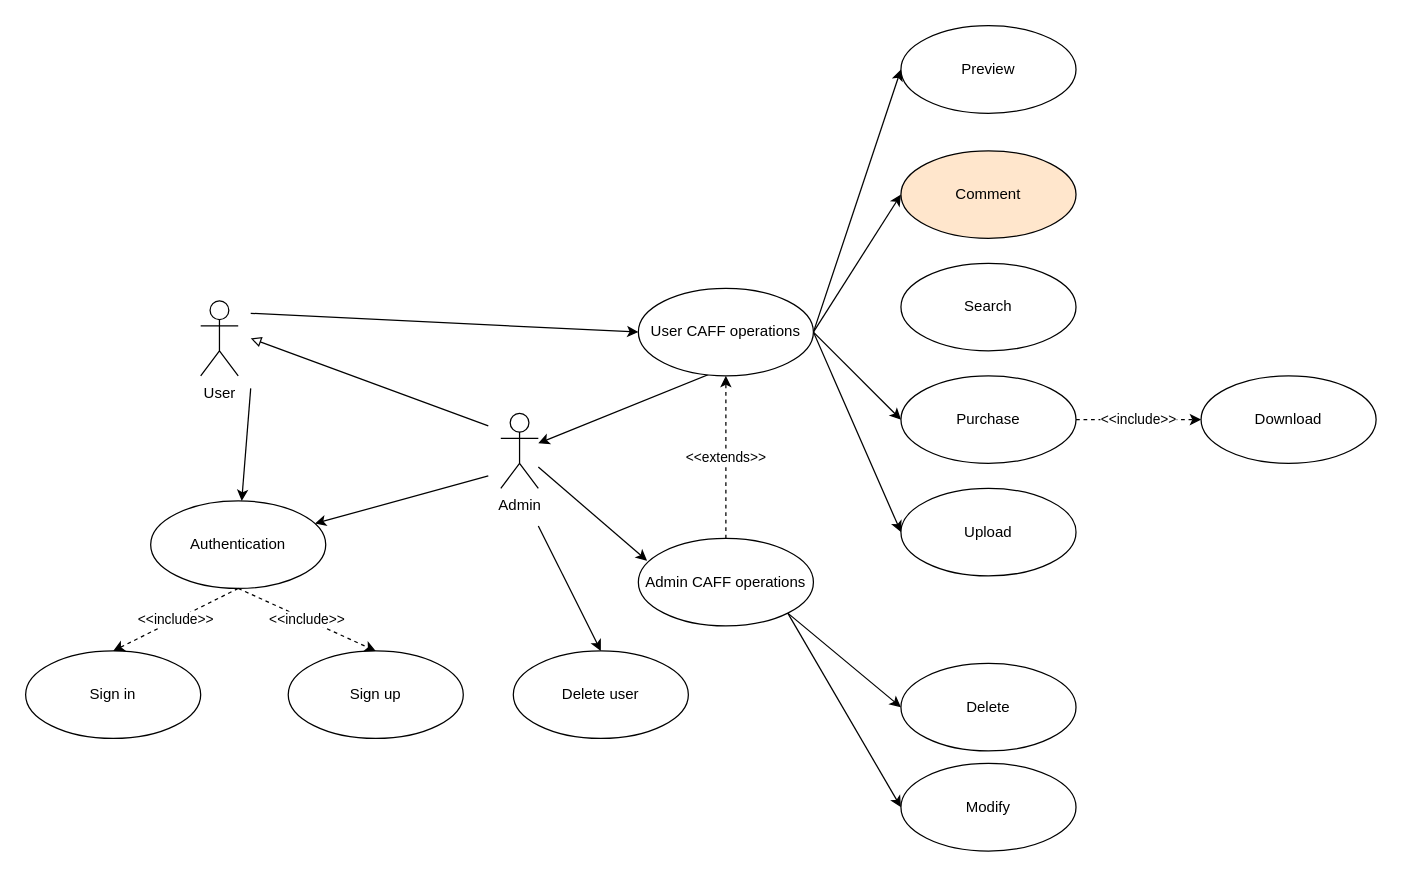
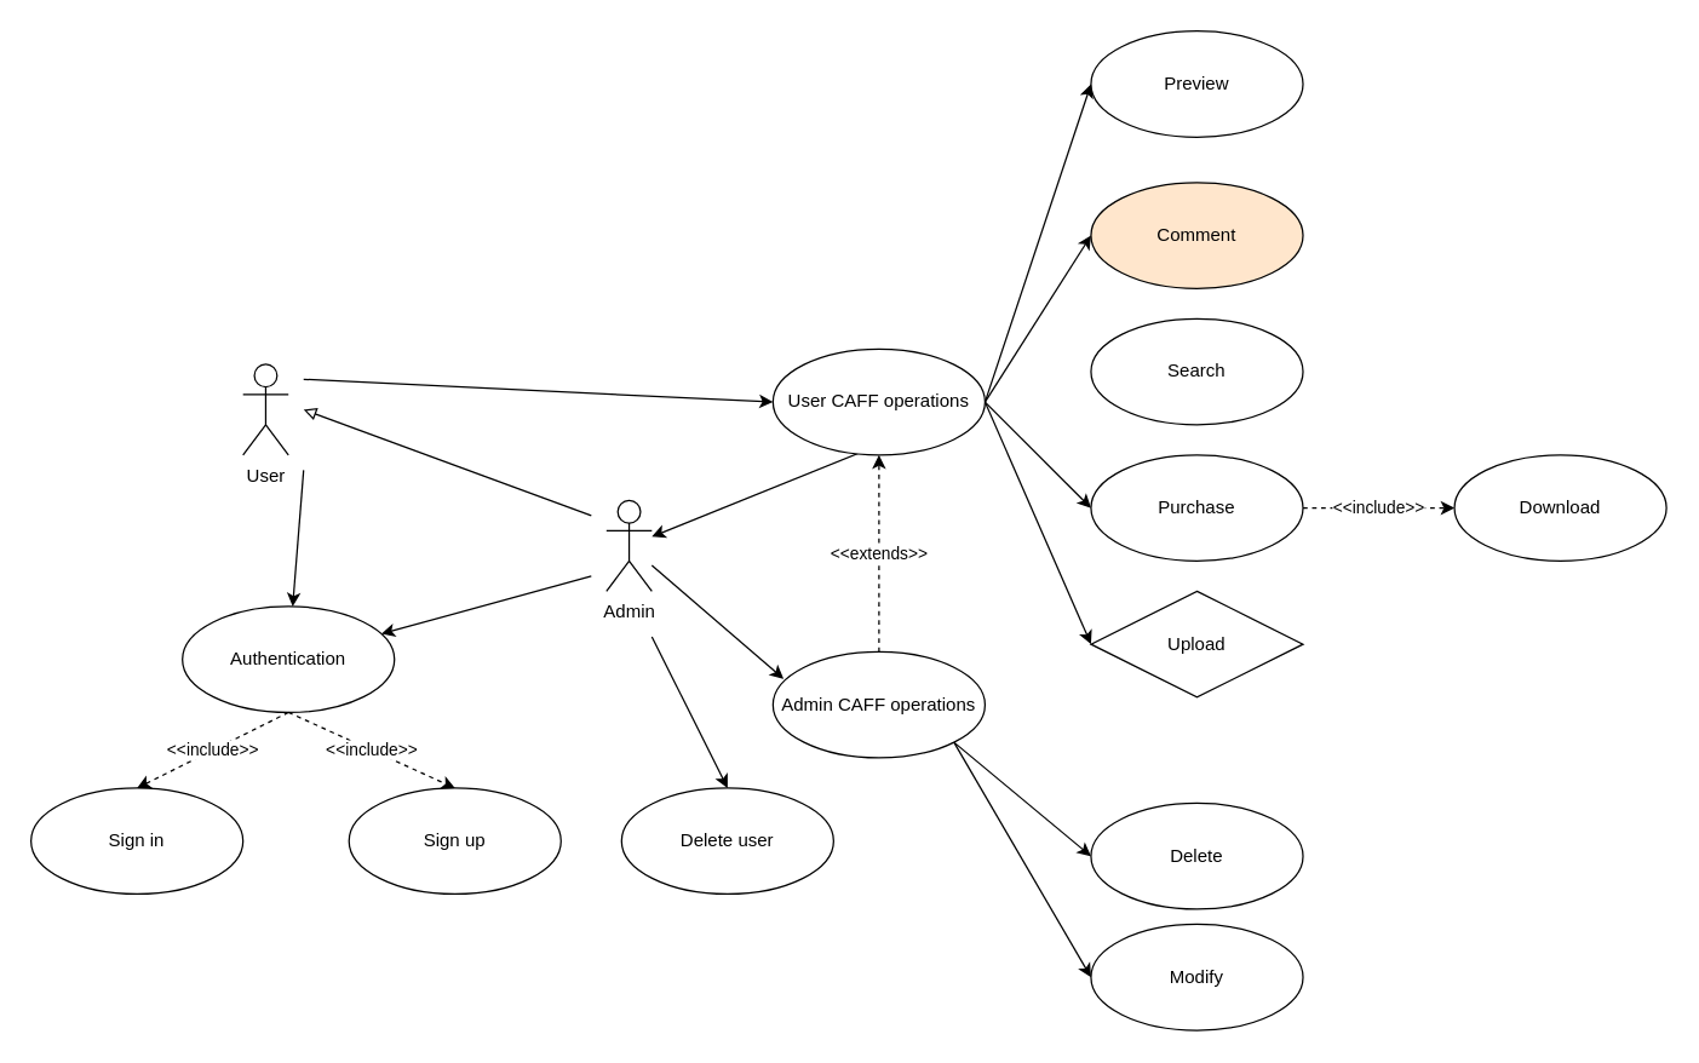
  <mxCell id="0" />
  <mxCell id="1" parent="0" />
  <mxCell id="2" style="rounded=0;orthogonalLoop=1;jettySize=auto;html=1;" parent="1" target="28" edge="1"><mxGeometry relative="1" as="geometry"><mxPoint x="200" y="310" as="sourcePoint" /></mxGeometry></mxCell>
  <mxCell id="3" style="edgeStyle=none;rounded=0;orthogonalLoop=1;jettySize=auto;html=1;entryX=0;entryY=0.5;entryDx=0;entryDy=0;endArrow=classic;endFill=1;" parent="1" target="26" edge="1"><mxGeometry relative="1" as="geometry"><mxPoint x="200" y="250" as="sourcePoint" /></mxGeometry></mxCell>
  <mxCell id="4" value="&lt;div&gt;User&lt;/div&gt;" style="shape=umlActor;verticalLabelPosition=bottom;verticalAlign=top;html=1;" parent="1" vertex="1"><mxGeometry x="160" y="240" width="30" height="60" as="geometry" /></mxCell>
  <mxCell id="5" style="edgeStyle=none;rounded=0;orthogonalLoop=1;jettySize=auto;html=1;" parent="1" target="28" edge="1"><mxGeometry relative="1" as="geometry"><mxPoint x="390" y="380" as="sourcePoint" /></mxGeometry></mxCell>
  <mxCell id="6" style="edgeStyle=none;rounded=0;orthogonalLoop=1;jettySize=auto;html=1;endArrow=block;endFill=0;" parent="1" edge="1"><mxGeometry relative="1" as="geometry"><mxPoint x="390" y="340" as="sourcePoint" /><mxPoint x="200" y="270" as="targetPoint" /></mxGeometry></mxCell>
  <mxCell id="7" style="edgeStyle=none;rounded=0;orthogonalLoop=1;jettySize=auto;html=1;entryX=0.05;entryY=0.255;entryDx=0;entryDy=0;endArrow=classic;endFill=1;entryPerimeter=0;" parent="1" source="8" target="19" edge="1"><mxGeometry relative="1" as="geometry" /></mxCell>
  <mxCell id="8" value="Admin" style="shape=umlActor;verticalLabelPosition=bottom;verticalAlign=top;html=1;" parent="1" vertex="1"><mxGeometry x="400" y="330" width="30" height="60" as="geometry" /></mxCell>
  <mxCell id="9" value="Sign in" style="ellipse;whiteSpace=wrap;html=1;" parent="1" vertex="1"><mxGeometry x="20" y="520" width="140" height="70" as="geometry" /></mxCell>
  <mxCell id="10" value="Sign up" style="ellipse;whiteSpace=wrap;html=1;" parent="1" vertex="1"><mxGeometry x="230" y="520" width="140" height="70" as="geometry" /></mxCell>
  <mxCell id="11" value="Purchase" style="ellipse;whiteSpace=wrap;html=1;" parent="1" vertex="1"><mxGeometry x="720" y="300" width="140" height="70" as="geometry" /></mxCell>
- <mxCell id="12" value="Upload" style="ellipse;whiteSpace=wrap;html=1;" parent="1" vertex="1"><mxGeometry x="720" y="390" width="140" height="70" as="geometry" /></mxCell>
+ <mxCell id="12" value="Upload" style="rhombus;whiteSpace=wrap;html=1;" parent="1" vertex="1"><mxGeometry x="720" y="390" width="140" height="70" as="geometry" /></mxCell>
  <mxCell id="13" value="Search" style="ellipse;whiteSpace=wrap;html=1;" parent="1" vertex="1"><mxGeometry x="720" y="210" width="140" height="70" as="geometry" /></mxCell>
  <mxCell id="14" value="Delete" style="ellipse;whiteSpace=wrap;html=1;" parent="1" vertex="1"><mxGeometry x="720" y="530" width="140" height="70" as="geometry" /></mxCell>
  <mxCell id="15" value="Modify" style="ellipse;whiteSpace=wrap;html=1;" parent="1" vertex="1"><mxGeometry x="720" y="610" width="140" height="70" as="geometry" /></mxCell>
  <mxCell id="16" value="&amp;lt;&amp;lt;extends&amp;gt;&amp;gt;" style="edgeStyle=none;rounded=0;orthogonalLoop=1;jettySize=auto;html=1;exitX=0.5;exitY=0;exitDx=0;exitDy=0;endArrow=classic;endFill=1;dashed=1;" parent="1" source="19" target="26" edge="1"><mxGeometry relative="1" as="geometry" /></mxCell>
  <mxCell id="17" style="edgeStyle=none;rounded=0;orthogonalLoop=1;jettySize=auto;html=1;exitX=1;exitY=1;exitDx=0;exitDy=0;entryX=0;entryY=0.5;entryDx=0;entryDy=0;endArrow=classic;endFill=1;" parent="1" source="19" target="14" edge="1"><mxGeometry relative="1" as="geometry" /></mxCell>
  <mxCell id="18" style="edgeStyle=none;rounded=0;orthogonalLoop=1;jettySize=auto;html=1;exitX=1;exitY=1;exitDx=0;exitDy=0;entryX=0;entryY=0.5;entryDx=0;entryDy=0;endArrow=classic;endFill=1;" parent="1" source="19" target="15" edge="1"><mxGeometry relative="1" as="geometry" /></mxCell>
  <mxCell id="19" value="Admin CAFF operations" style="ellipse;whiteSpace=wrap;html=1;" parent="1" vertex="1"><mxGeometry x="510" y="430" width="140" height="70" as="geometry" /></mxCell>
  <mxCell id="20" value="Comment" style="ellipse;whiteSpace=wrap;html=1;fillColor=#ffe6cc;" parent="1" vertex="1"><mxGeometry x="720" y="120" width="140" height="70" as="geometry" /></mxCell>
  <mxCell id="21" style="edgeStyle=none;rounded=0;orthogonalLoop=1;jettySize=auto;html=1;exitX=1;exitY=0.5;exitDx=0;exitDy=0;entryX=0;entryY=0.5;entryDx=0;entryDy=0;endArrow=classic;endFill=1;" parent="1" source="26" target="20" edge="1"><mxGeometry relative="1" as="geometry" /></mxCell>
  <mxCell id="22" style="edgeStyle=none;rounded=0;orthogonalLoop=1;jettySize=auto;html=1;exitX=1;exitY=0.5;exitDx=0;exitDy=0;endArrow=classic;endFill=1;" parent="1" source="26" target="8" edge="1"><mxGeometry relative="1" as="geometry" /></mxCell>
  <mxCell id="23" style="edgeStyle=none;rounded=0;orthogonalLoop=1;jettySize=auto;html=1;exitX=1;exitY=0.5;exitDx=0;exitDy=0;entryX=0;entryY=0.5;entryDx=0;entryDy=0;endArrow=classic;endFill=1;" parent="1" source="26" target="11" edge="1"><mxGeometry relative="1" as="geometry" /></mxCell>
  <mxCell id="24" style="edgeStyle=none;rounded=0;orthogonalLoop=1;jettySize=auto;html=1;exitX=1;exitY=0.5;exitDx=0;exitDy=0;entryX=0;entryY=0.5;entryDx=0;entryDy=0;endArrow=classic;endFill=1;" parent="1" source="26" target="12" edge="1"><mxGeometry relative="1" as="geometry" /></mxCell>
  <mxCell id="25" style="edgeStyle=none;rounded=0;orthogonalLoop=1;jettySize=auto;html=1;exitX=1;exitY=0.5;exitDx=0;exitDy=0;entryX=0;entryY=0.5;entryDx=0;entryDy=0;endArrow=classic;endFill=1;" parent="1" source="26" target="30" edge="1"><mxGeometry relative="1" as="geometry" /></mxCell>
  <mxCell id="26" value="User CAFF operations" style="ellipse;whiteSpace=wrap;html=1;" parent="1" vertex="1"><mxGeometry x="510" y="230" width="140" height="70" as="geometry" /></mxCell>
  <mxCell id="27" value="&amp;lt;&amp;lt;include&amp;gt;&amp;gt;" style="edgeStyle=none;rounded=0;orthogonalLoop=1;jettySize=auto;html=1;exitX=0.5;exitY=1;exitDx=0;exitDy=0;entryX=0.5;entryY=0;entryDx=0;entryDy=0;dashed=1;" parent="1" source="28" target="9" edge="1"><mxGeometry relative="1" as="geometry" /></mxCell>
  <mxCell id="28" value="Authentication" style="ellipse;whiteSpace=wrap;html=1;" parent="1" vertex="1"><mxGeometry x="120" y="400" width="140" height="70" as="geometry" /></mxCell>
  <mxCell id="29" value="&amp;lt;&amp;lt;include&amp;gt;&amp;gt;" style="edgeStyle=none;rounded=0;orthogonalLoop=1;jettySize=auto;html=1;exitX=0.5;exitY=1;exitDx=0;exitDy=0;entryX=0.5;entryY=0;entryDx=0;entryDy=0;dashed=1;" parent="1" source="28" target="10" edge="1"><mxGeometry relative="1" as="geometry"><mxPoint x="200" y="480" as="sourcePoint" /><mxPoint x="100" y="530" as="targetPoint" /></mxGeometry></mxCell>
  <mxCell id="30" value="Preview" style="ellipse;whiteSpace=wrap;html=1;" parent="1" vertex="1"><mxGeometry x="720" y="20" width="140" height="70" as="geometry" /></mxCell>
  <mxCell id="31" value="Download" style="ellipse;whiteSpace=wrap;html=1;" parent="1" vertex="1"><mxGeometry x="960" y="300" width="140" height="70" as="geometry" /></mxCell>
  <mxCell id="32" value="&amp;lt;&amp;lt;include&amp;gt;&amp;gt;" style="edgeStyle=none;rounded=0;orthogonalLoop=1;jettySize=auto;html=1;exitX=1;exitY=0.5;exitDx=0;exitDy=0;entryX=0;entryY=0.5;entryDx=0;entryDy=0;dashed=1;" parent="1" source="11" target="31" edge="1"><mxGeometry relative="1" as="geometry"><mxPoint x="910" y="230" as="sourcePoint" /><mxPoint x="1020" y="280" as="targetPoint" /></mxGeometry></mxCell>
  <mxCell id="33" value="Delete user" style="ellipse;whiteSpace=wrap;html=1;" vertex="1" parent="1"><mxGeometry x="410" y="520" width="140" height="70" as="geometry" /></mxCell>
  <mxCell id="34" style="edgeStyle=none;rounded=0;orthogonalLoop=1;jettySize=auto;html=1;entryX=0.5;entryY=0;entryDx=0;entryDy=0;endArrow=classic;endFill=1;" edge="1" parent="1" target="33"><mxGeometry relative="1" as="geometry"><mxPoint x="430" y="420" as="sourcePoint" /><mxPoint x="527" y="457.85" as="targetPoint" /></mxGeometry></mxCell>
